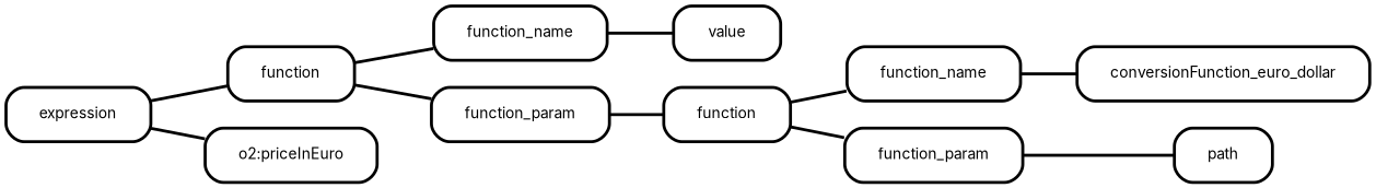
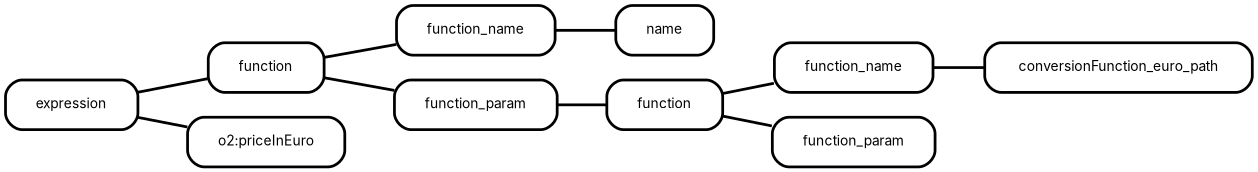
  digraph {
    fontname=Inter
    rankdir=LR
    node [fillcolor="#fafafa" fontname=Inter fontsize=10 margin="0.3,0.1" penwidth=2.0 shape=rounded style=rounded]
    edge [arrowhead=none fontname=Inter penwidth=2.0]
    n1 [label=expression]
    n2 [label=function]
    n3 [label="o2:priceInEuro"]
    n4 [label=function_name]
    n5 [label=function_param]
-   n6 [label=value]
+   n6 [label=name]
    n7 [label=function]
    n8 [label=function_name]
    n9 [label=function_param]
-   n10 [label=conversionFunction_euro_dollar]
-   n11 [label=path]
+   n10 [label=conversionFunction_euro_path]
    n1 -> n2
    n1 -> n3
    n2 -> n4
    n2 -> n5
    n4 -> n6
    n5 -> n7
    n7 -> n8
    n7 -> n9
    n8 -> n10
-   n9 -> n11
  }
